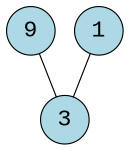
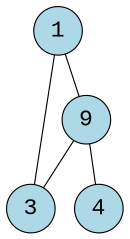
  graph {
    fontname="Liberation Mono"
    node [fillcolor=lightblue fontcolor=black fontname="Liberation Mono" fontsize=20 shape=circle style=filled]
    edge [fontname="Liberation Mono"]
    n1 [label=9]
    1
    3
+   4
    n1 -- 3
+   n1 -- 4
+   1 -- n1
    1 -- 3
  }
